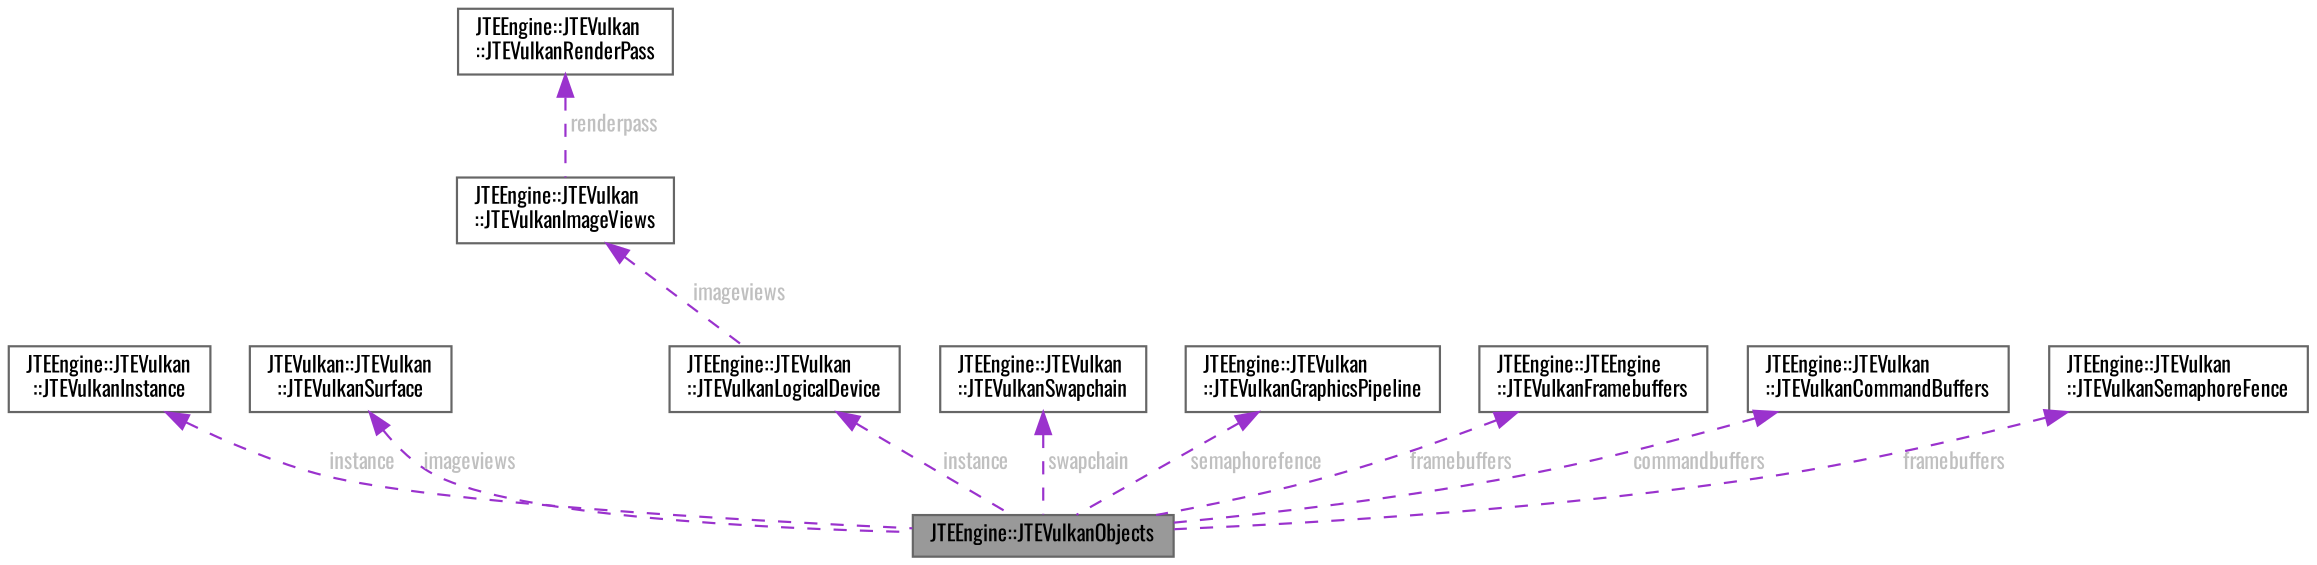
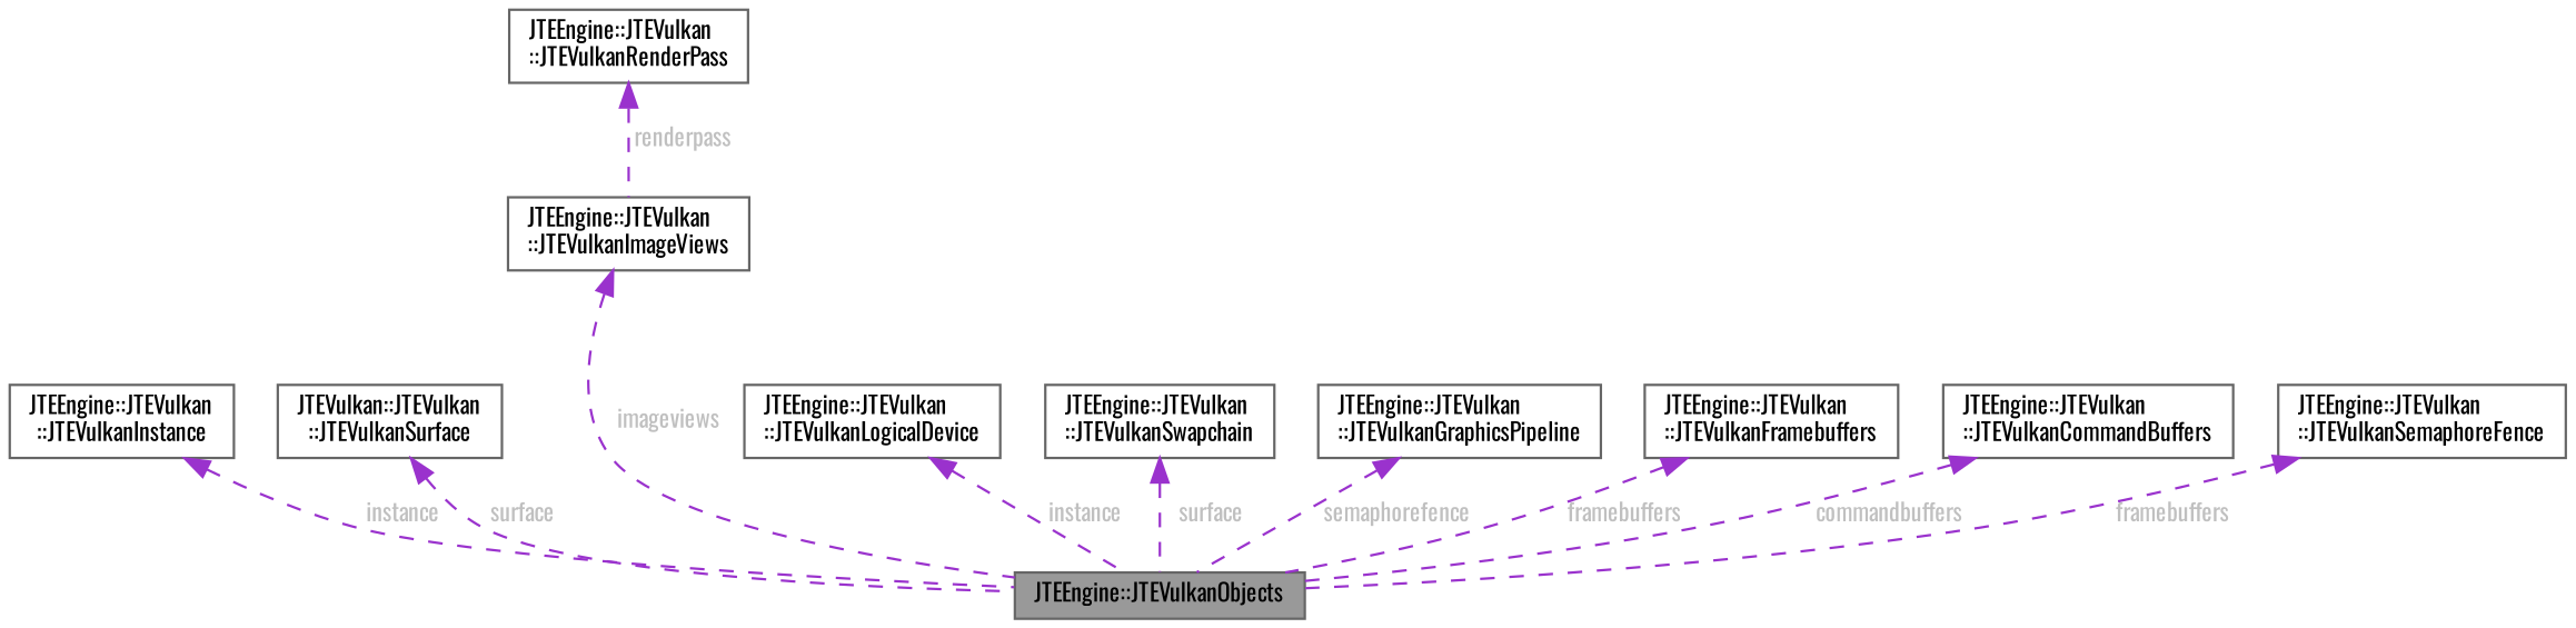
  digraph {
    fontname=Oswald
    rankdir=TB
    node [color=gray40 fillcolor=white fontname=Oswald fontsize=10 shape=box style=filled]
    edge [color=darkorchid3 dir=back fontcolor=grey fontname=Oswald fontsize=10 labelfontname=Helvetica labelfontsize=10 style=dashed]
    n1 [fillcolor=grey60 fontcolor=black height=0.2 label="JTEEngine::JTEVulkanObjects" width=0.4]
    n2 [height=0.2 label="JTEEngine::JTEVulkan\l::JTEVulkanInstance" width=0.4]
    n3 [height=0.2 label="JTEVulkan::JTEVulkan\l::JTEVulkanSurface" width=0.4]
    n4 [height=0.2 label="JTEEngine::JTEVulkan\l::JTEVulkanLogicalDevice" width=0.4]
    n5 [height=0.2 label="JTEEngine::JTEVulkan\l::JTEVulkanSwapchain" width=0.4]
    n6 [height=0.2 label="JTEEngine::JTEVulkan\l::JTEVulkanImageViews" width=0.4]
    n7 [height=0.2 label="JTEEngine::JTEVulkan\l::JTEVulkanRenderPass" width=0.4]
    n8 [height=0.2 label="JTEEngine::JTEVulkan\l::JTEVulkanGraphicsPipeline" width=0.4]
-   n9 [height=0.2 label="JTEEngine::JTEEngine\l::JTEVulkanFramebuffers" width=0.4]
+   n9 [height=0.2 label="JTEEngine::JTEVulkan\l::JTEVulkanFramebuffers" width=0.4]
    n10 [height=0.2 label="JTEEngine::JTEVulkan\l::JTEVulkanCommandBuffers" width=0.4]
    n11 [height=0.2 label="JTEEngine::JTEVulkan\l::JTEVulkanSemaphoreFence" width=0.4]
    n2 -> n1 [label=" instance"]
-   n3 -> n1 [label=" imageviews"]
+   n3 -> n1 [label=" surface"]
    n4 -> n1 [label=" instance"]
-   n5 -> n1 [label=" swapchain"]
-   n6 -> n4 [label=" imageviews"]
+   n5 -> n1 [label=" surface"]
+   n6 -> n1 [label=" imageviews"]
    n7 -> n6 [label=" renderpass"]
    n8 -> n1 [label=" semaphorefence"]
    n9 -> n1 [label=" framebuffers"]
    n10 -> n1 [label=" commandbuffers"]
    n11 -> n1 [label=" framebuffers"]
  }
